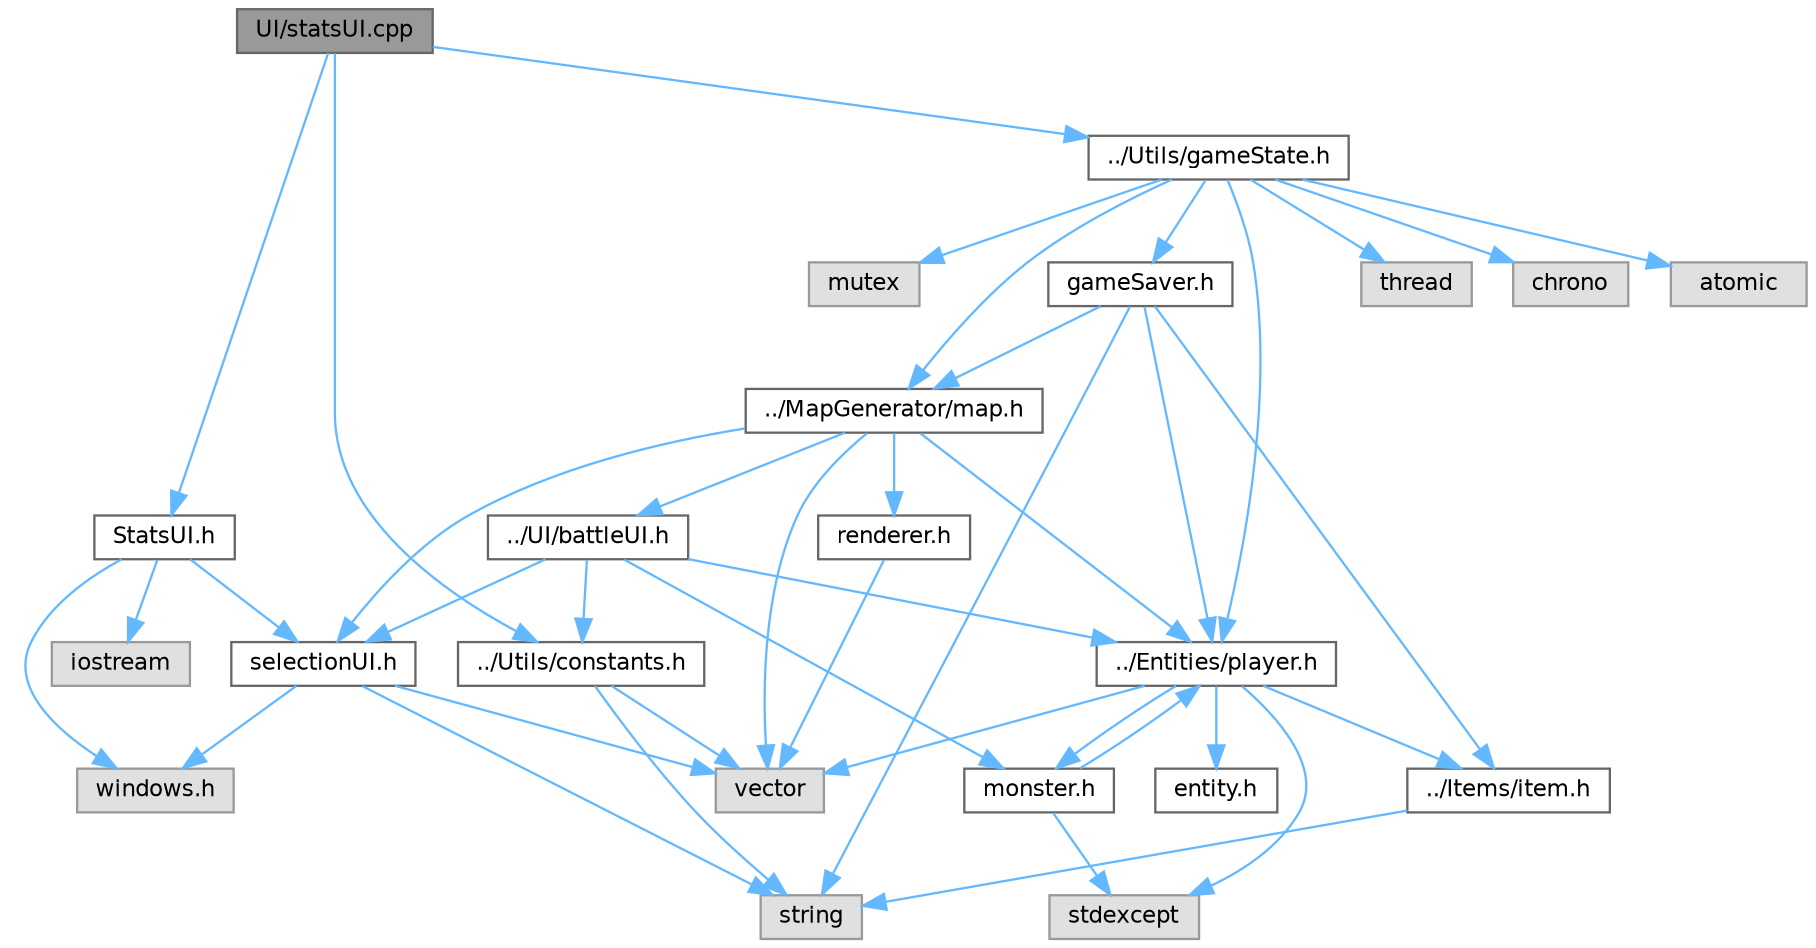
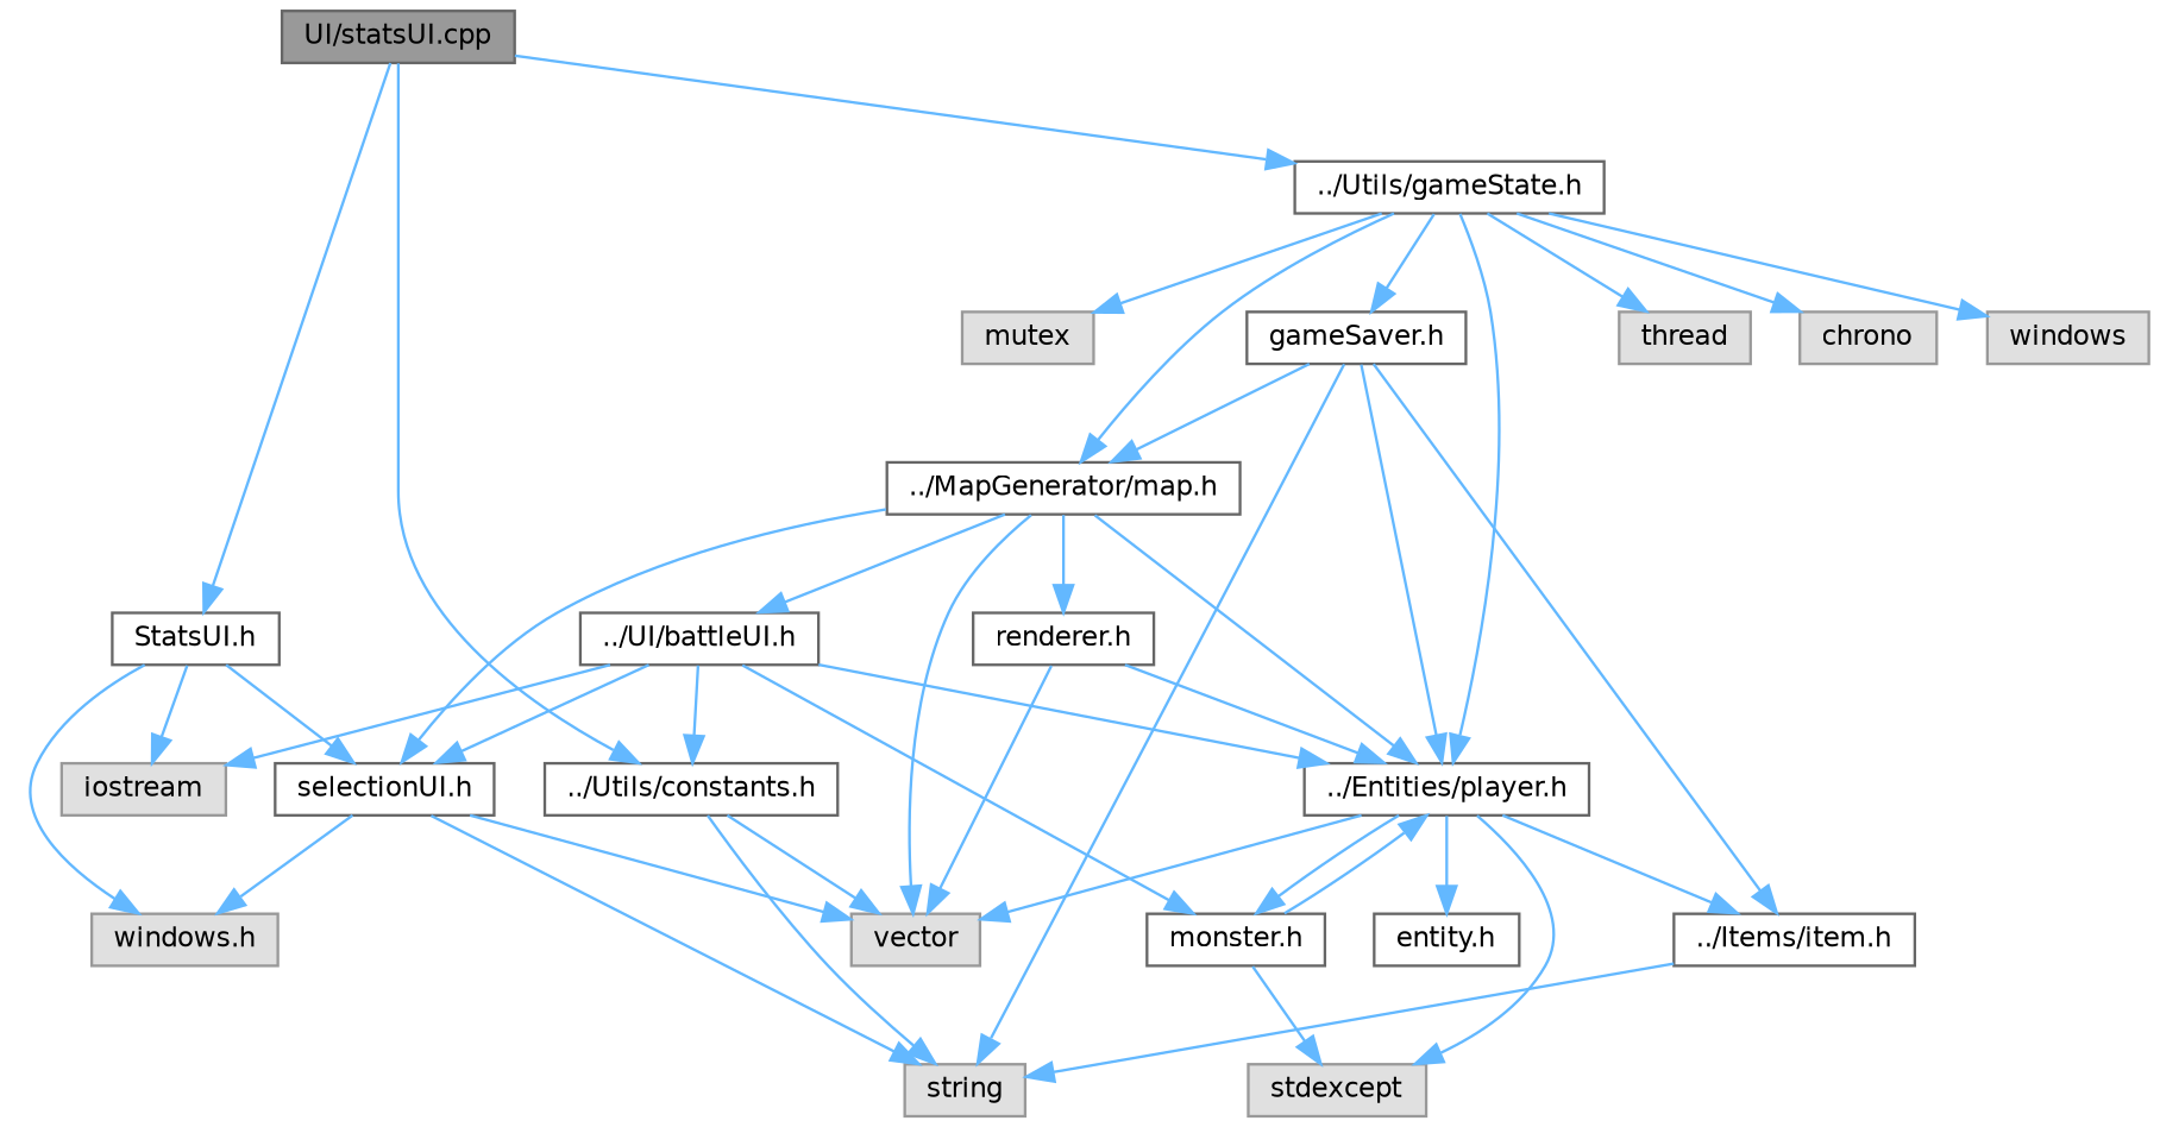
  digraph {
    node [color=grey40 fillcolor=white fontname=Helvetica fontsize=10 shape=box style=filled]
    edge [color=steelblue1 fontname=Helvetica fontsize=10 labelfontname=Helvetica labelfontsize=10 style=solid]
    n1 [color=gray40 fillcolor=grey60 fontcolor=black height=0.2 label="UI/statsUI.cpp" width=0.4]
    n2 [height=0.2 label="StatsUI.h" width=0.4]
    n3 [height=0.2 label="../Utils/constants.h" width=0.4]
    n4 [height=0.2 label="../Utils/gameState.h" width=0.4]
    n5 [height=0.2 label="selectionUI.h" width=0.4]
    n6 [color=grey60 fillcolor="#E0E0E0" height=0.2 label="windows.h" width=0.4]
    n7 [color=grey60 fillcolor="#E0E0E0" height=0.2 label=iostream width=0.4]
    n8 [color=grey60 fillcolor="#E0E0E0" height=0.2 label=vector width=0.4]
    n9 [color=grey60 fillcolor="#E0E0E0" height=0.2 label=string width=0.4]
    n10 [height=0.2 label="../Entities/player.h" width=0.4]
    n11 [color=grey60 fillcolor="#E0E0E0" height=0.2 label=thread width=0.4]
    n12 [color=grey60 fillcolor="#E0E0E0" height=0.2 label=chrono width=0.4]
-   n13 [color=grey60 fillcolor="#E0E0E0" height=0.2 label=atomic width=0.4]
+   n13 [color=grey60 fillcolor="#E0E0E0" height=0.2 label=windows width=0.4]
    n14 [color=grey60 fillcolor="#E0E0E0" height=0.2 label=mutex width=0.4]
    n15 [height=0.2 label="../MapGenerator/map.h" width=0.4]
    n16 [height=0.2 label="gameSaver.h" width=0.4]
    n17 [height=0.2 label="entity.h" width=0.4]
    n18 [height=0.2 label="monster.h" width=0.4]
    n19 [height=0.2 label="../Items/item.h" width=0.4]
    n20 [color=grey60 fillcolor="#E0E0E0" height=0.2 label=stdexcept width=0.4]
    n21 [height=0.2 label="renderer.h" width=0.4]
    n22 [height=0.2 label="../UI/battleUI.h" width=0.4]
    n1 -> n2
    n1 -> n3
    n1 -> n4
    n2 -> n5
    n2 -> n6
    n2 -> n7
    n3 -> n8
    n3 -> n9
    n4 -> n10
    n4 -> n11
    n4 -> n12
    n4 -> n13
    n4 -> n14
    n4 -> n15
    n4 -> n16
    n5 -> n6
    n5 -> n8
    n5 -> n9
    n10 -> n8
    n10 -> n17
    n10 -> n18
    n10 -> n19
    n10 -> n20
    n15 -> n5
    n15 -> n8
    n15 -> n10
    n15 -> n21
    n15 -> n22
    n16 -> n9
    n16 -> n10
    n16 -> n15
    n16 -> n19
    n18 -> n10
    n18 -> n20
    n19 -> n9
    n21 -> n8
+   n21 -> n10
    n22 -> n3
    n22 -> n5
+   n22 -> n7
    n22 -> n10
    n22 -> n18
  }
